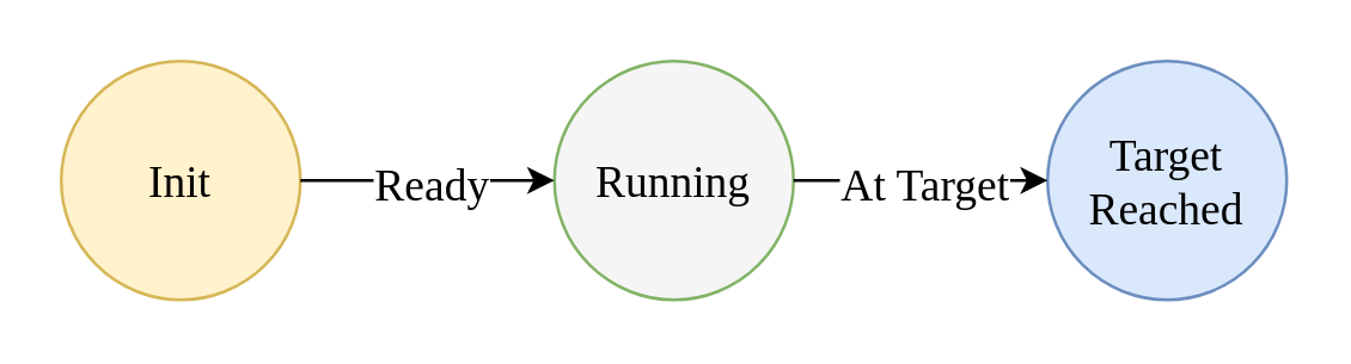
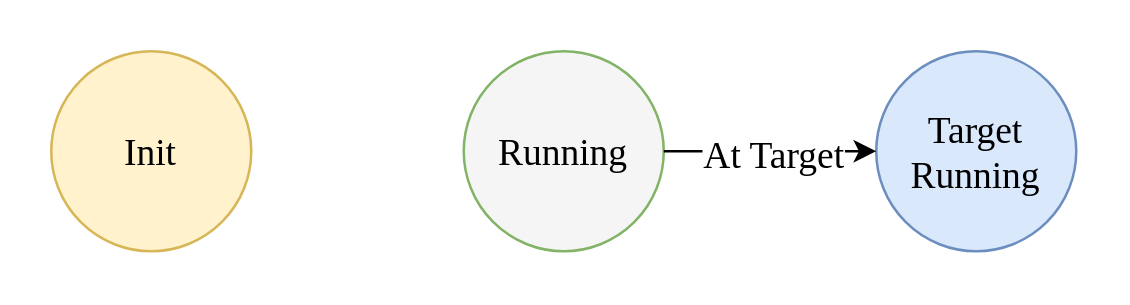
  <mxCell id="0" />
  <mxCell id="1" parent="0" />
  <mxCell id="2" value="&lt;font face=&quot;Times New Roman&quot; style=&quot;font-size: 15px;&quot;&gt;Init&lt;/font&gt;" style="ellipse;whiteSpace=wrap;html=1;aspect=fixed;fillColor=#fff2cc;strokeColor=#d6b656;" vertex="1" parent="1"><mxGeometry x="20" y="20" width="80" height="80" as="geometry" /></mxCell>
  <mxCell id="3" value="&lt;font face=&quot;Times New Roman&quot; style=&quot;font-size: 15px;&quot;&gt;Running&lt;/font&gt;" style="ellipse;whiteSpace=wrap;html=1;aspect=fixed;fillColor=#f5f5f5;strokeColor=#82b366;" vertex="1" parent="1"><mxGeometry x="185" y="20" width="80" height="80" as="geometry" /></mxCell>
- <mxCell id="4" value="" style="endArrow=classic;html=1;rounded=0;exitX=1;exitY=0.5;exitDx=0;exitDy=0;entryX=0;entryY=0.5;entryDx=0;entryDy=0;" edge="1" parent="1" source="2" target="3"><mxGeometry relative="1" as="geometry"><mxPoint x="110" y="150" as="sourcePoint" /><mxPoint x="210" y="150" as="targetPoint" /></mxGeometry></mxCell>
- <mxCell id="5" value="&lt;font face=&quot;Times New Roman&quot; style=&quot;font-size: 15px;&quot;&gt;Ready&lt;/font&gt;" style="edgeLabel;resizable=0;html=1;;align=center;verticalAlign=middle;" connectable="0" vertex="1" parent="4"><mxGeometry relative="1" as="geometry" /></mxCell>
- <mxCell id="6" value="&lt;font face=&quot;Times New Roman&quot; style=&quot;font-size: 15px;&quot;&gt;Target&lt;/font&gt;&lt;div&gt;&lt;font face=&quot;Times New Roman&quot; style=&quot;font-size: 15px;&quot;&gt;Reached&lt;/font&gt;&lt;/div&gt;" style="ellipse;whiteSpace=wrap;html=1;aspect=fixed;fillColor=#dae8fc;strokeColor=#6c8ebf;" vertex="1" parent="1"><mxGeometry x="350" y="20" width="80" height="80" as="geometry" /></mxCell>
+ <mxCell id="6" value="&lt;font face=&quot;Times New Roman&quot; style=&quot;font-size: 15px;&quot;&gt;Target&lt;/font&gt;&lt;div&gt;&lt;font face=&quot;Times New Roman&quot; style=&quot;font-size: 15px;&quot;&gt;Running&lt;/font&gt;&lt;/div&gt;" style="ellipse;whiteSpace=wrap;html=1;aspect=fixed;fillColor=#dae8fc;strokeColor=#6c8ebf;" vertex="1" parent="1"><mxGeometry x="350" y="20" width="80" height="80" as="geometry" /></mxCell>
  <mxCell id="7" value="" style="endArrow=classic;html=1;rounded=0;exitX=1;exitY=0.5;exitDx=0;exitDy=0;entryX=0;entryY=0.5;entryDx=0;entryDy=0;" edge="1" parent="1" source="3" target="6"><mxGeometry relative="1" as="geometry"><mxPoint x="320" y="160" as="sourcePoint" /><mxPoint x="405" y="160" as="targetPoint" /></mxGeometry></mxCell>
  <mxCell id="8" value="&lt;font face=&quot;Times New Roman&quot; style=&quot;font-size: 15px;&quot;&gt;At Target&lt;/font&gt;" style="edgeLabel;resizable=0;html=1;;align=center;verticalAlign=middle;" connectable="0" vertex="1" parent="7"><mxGeometry relative="1" as="geometry" /></mxCell>
